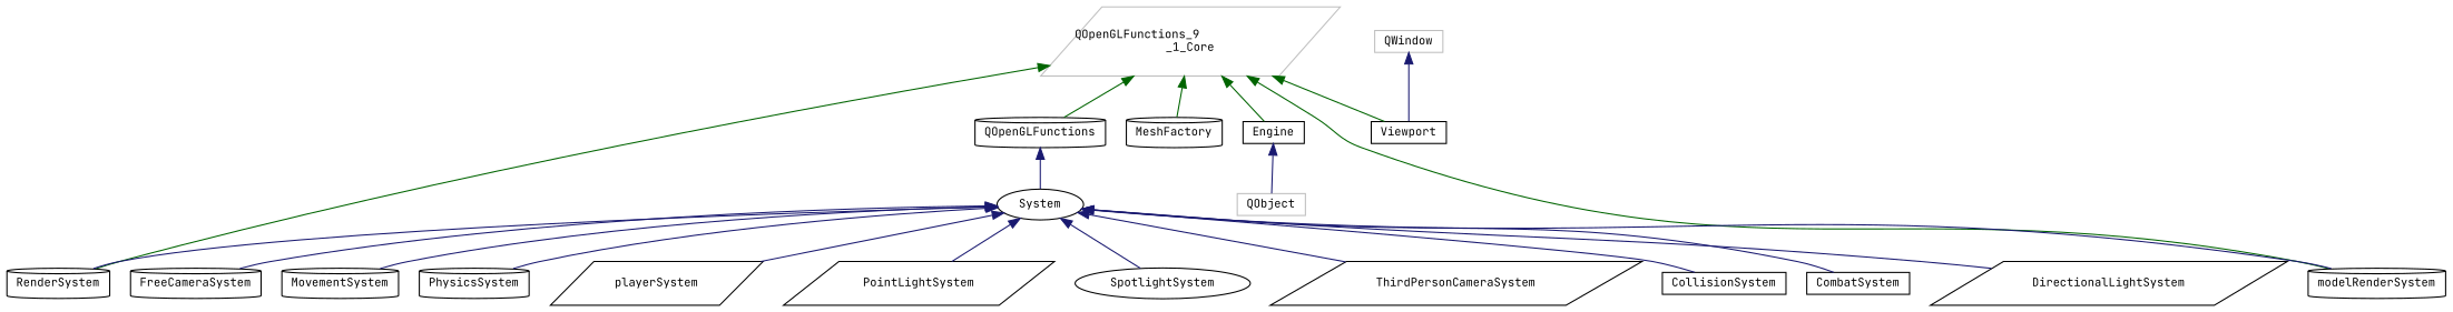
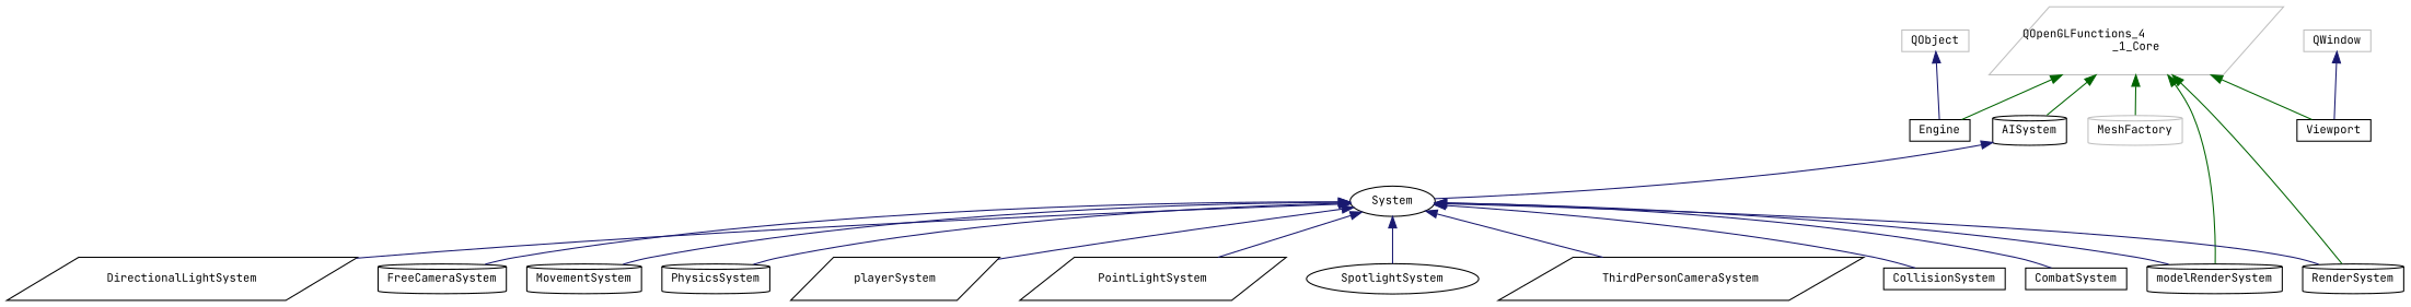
  digraph {
    fontname="JetBrains Mono"
    rankdir=TB
    node [color=black fillcolor=white fontname="JetBrains Mono" fontsize=10 shape=cylinder style=filled]
    edge [color=midnightblue dir=back fontname="JetBrains Mono" fontsize=10 labelfontname=Helvetica labelfontsize=10 style=solid]
    n1 [color=grey75 height=0.2 label=QObject shape=box width=0.4]
    n2 [height=0.2 label=Engine shape=box width=0.4]
-   n3 [color=grey75 height=0.2 label="QOpenGLFunctions_9\l_1_Core" shape=parallelogram width=0.4]
-   n4 [height=0.2 label=QOpenGLFunctions width=0.4]
-   n5 [height=0.2 label=MeshFactory width=0.4]
+   n3 [color=grey75 height=0.2 label="QOpenGLFunctions_4\l_1_Core" shape=parallelogram width=0.4]
+   n4 [height=0.2 label=AISystem width=0.4]
+   n5 [color=grey75 height=0.2 label=MeshFactory width=0.4]
    n6 [height=0.2 label=modelRenderSystem width=0.4]
    n7 [height=0.2 label=RenderSystem width=0.4]
    n8 [height=0.2 label=Viewport shape=box width=0.4]
    n9 [height=0.2 label=System shape=ellipse width=0.4]
    n10 [color=grey75 height=0.2 label=QWindow shape=box width=0.4]
    n11 [height=0.2 label=CollisionSystem shape=box width=0.4]
    n12 [height=0.2 label=CombatSystem shape=box width=0.4]
    n13 [height=0.2 label=DirectionalLightSystem shape=parallelogram width=0.4]
    n14 [height=0.2 label=FreeCameraSystem width=0.4]
    n15 [height=0.2 label=MovementSystem width=0.4]
    n16 [height=0.2 label=PhysicsSystem width=0.4]
    n17 [height=0.2 label=playerSystem shape=parallelogram width=0.4]
    n18 [height=0.2 label=PointLightSystem shape=parallelogram width=0.4]
    n19 [height=0.2 label=SpotlightSystem shape=ellipse width=0.4]
    n20 [height=0.2 label=ThirdPersonCameraSystem shape=parallelogram width=0.4]
-   n2 -> n1
+   n1 -> n2
    n3 -> n2 [color=darkgreen]
    n3 -> n4 [color=darkgreen]
    n3 -> n5 [color=darkgreen]
    n3 -> n6 [color=darkgreen]
    n3 -> n7 [color=darkgreen]
    n3 -> n8 [color=darkgreen]
    n4 -> n9
    n9 -> n6
    n9 -> n7
    n9 -> n11
    n9 -> n12
    n9 -> n13
    n9 -> n14
    n9 -> n15
    n9 -> n16
    n9 -> n17
    n9 -> n18
    n9 -> n19
    n9 -> n20
    n10 -> n8
  }
